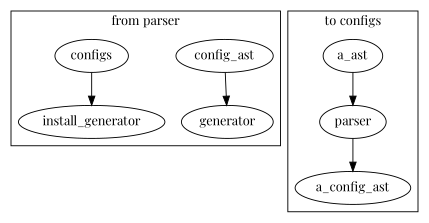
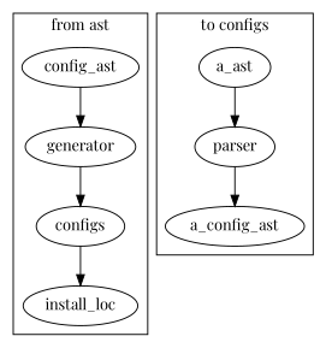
  digraph {
    fontname="Playfair Display"
    newrank=true
    rankdir=TB
    node [fontname="Playfair Display"]
    edge [fontname="Playfair Display"]
    config_ast
    n2 [label=a_ast]
    generator
    configs
-   install_loc [label=install_generator]
+   install_loc
    parser
    a_config_ast
    subgraph sub_1 {
      rank=same
      config_ast
      n2
    }
    subgraph cluster_2 {
-     label="from parser"
+     label="from ast"
      config_ast
      generator
      configs
      install_loc
    }
    subgraph cluster_3 {
      label="to configs"
      n2
      parser
      a_config_ast
    }
    config_ast -> generator
    n2 -> parser
+   generator -> configs
    configs -> install_loc
    parser -> a_config_ast
  }
